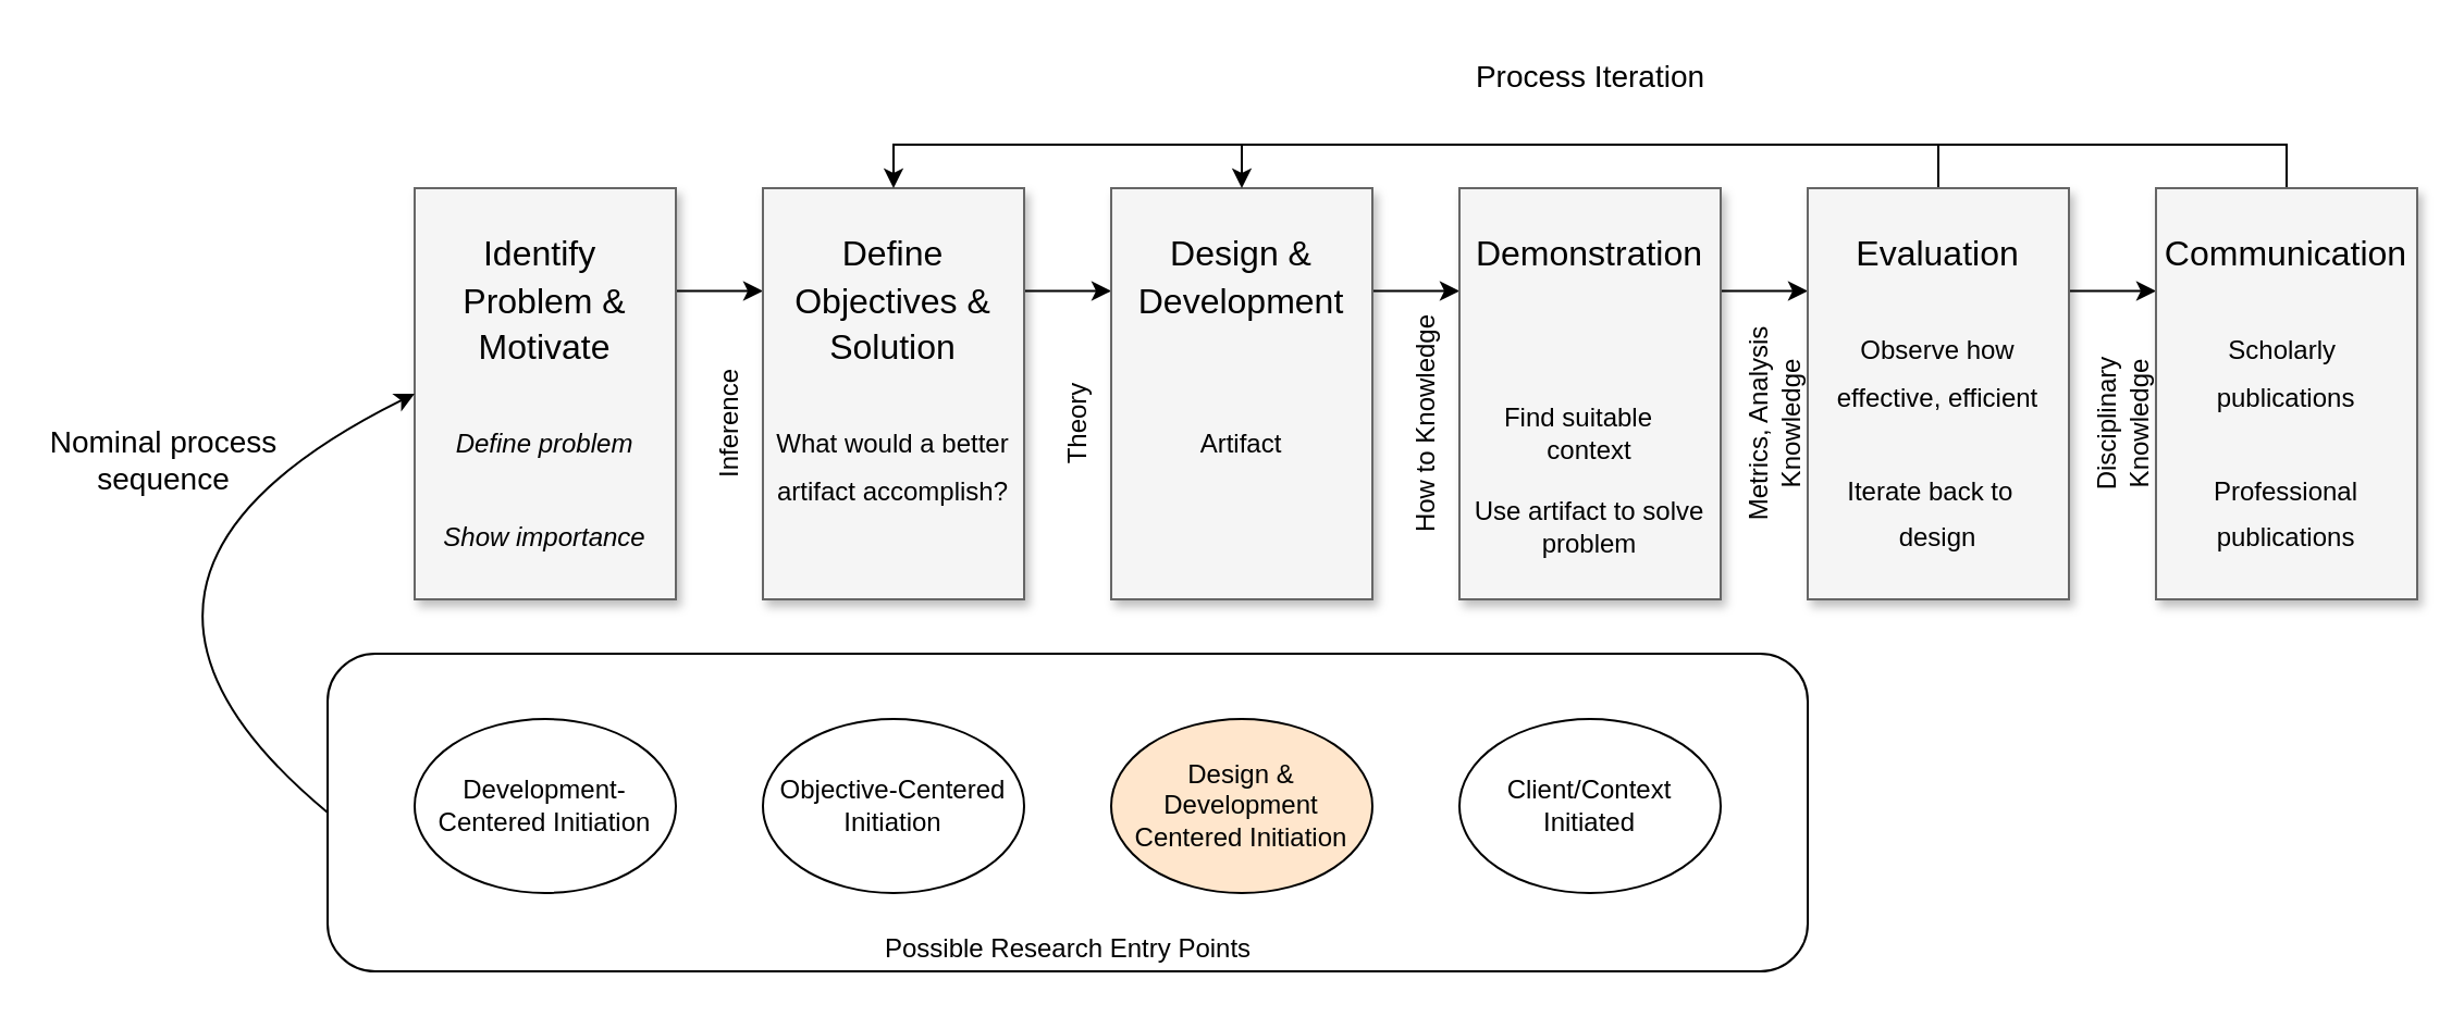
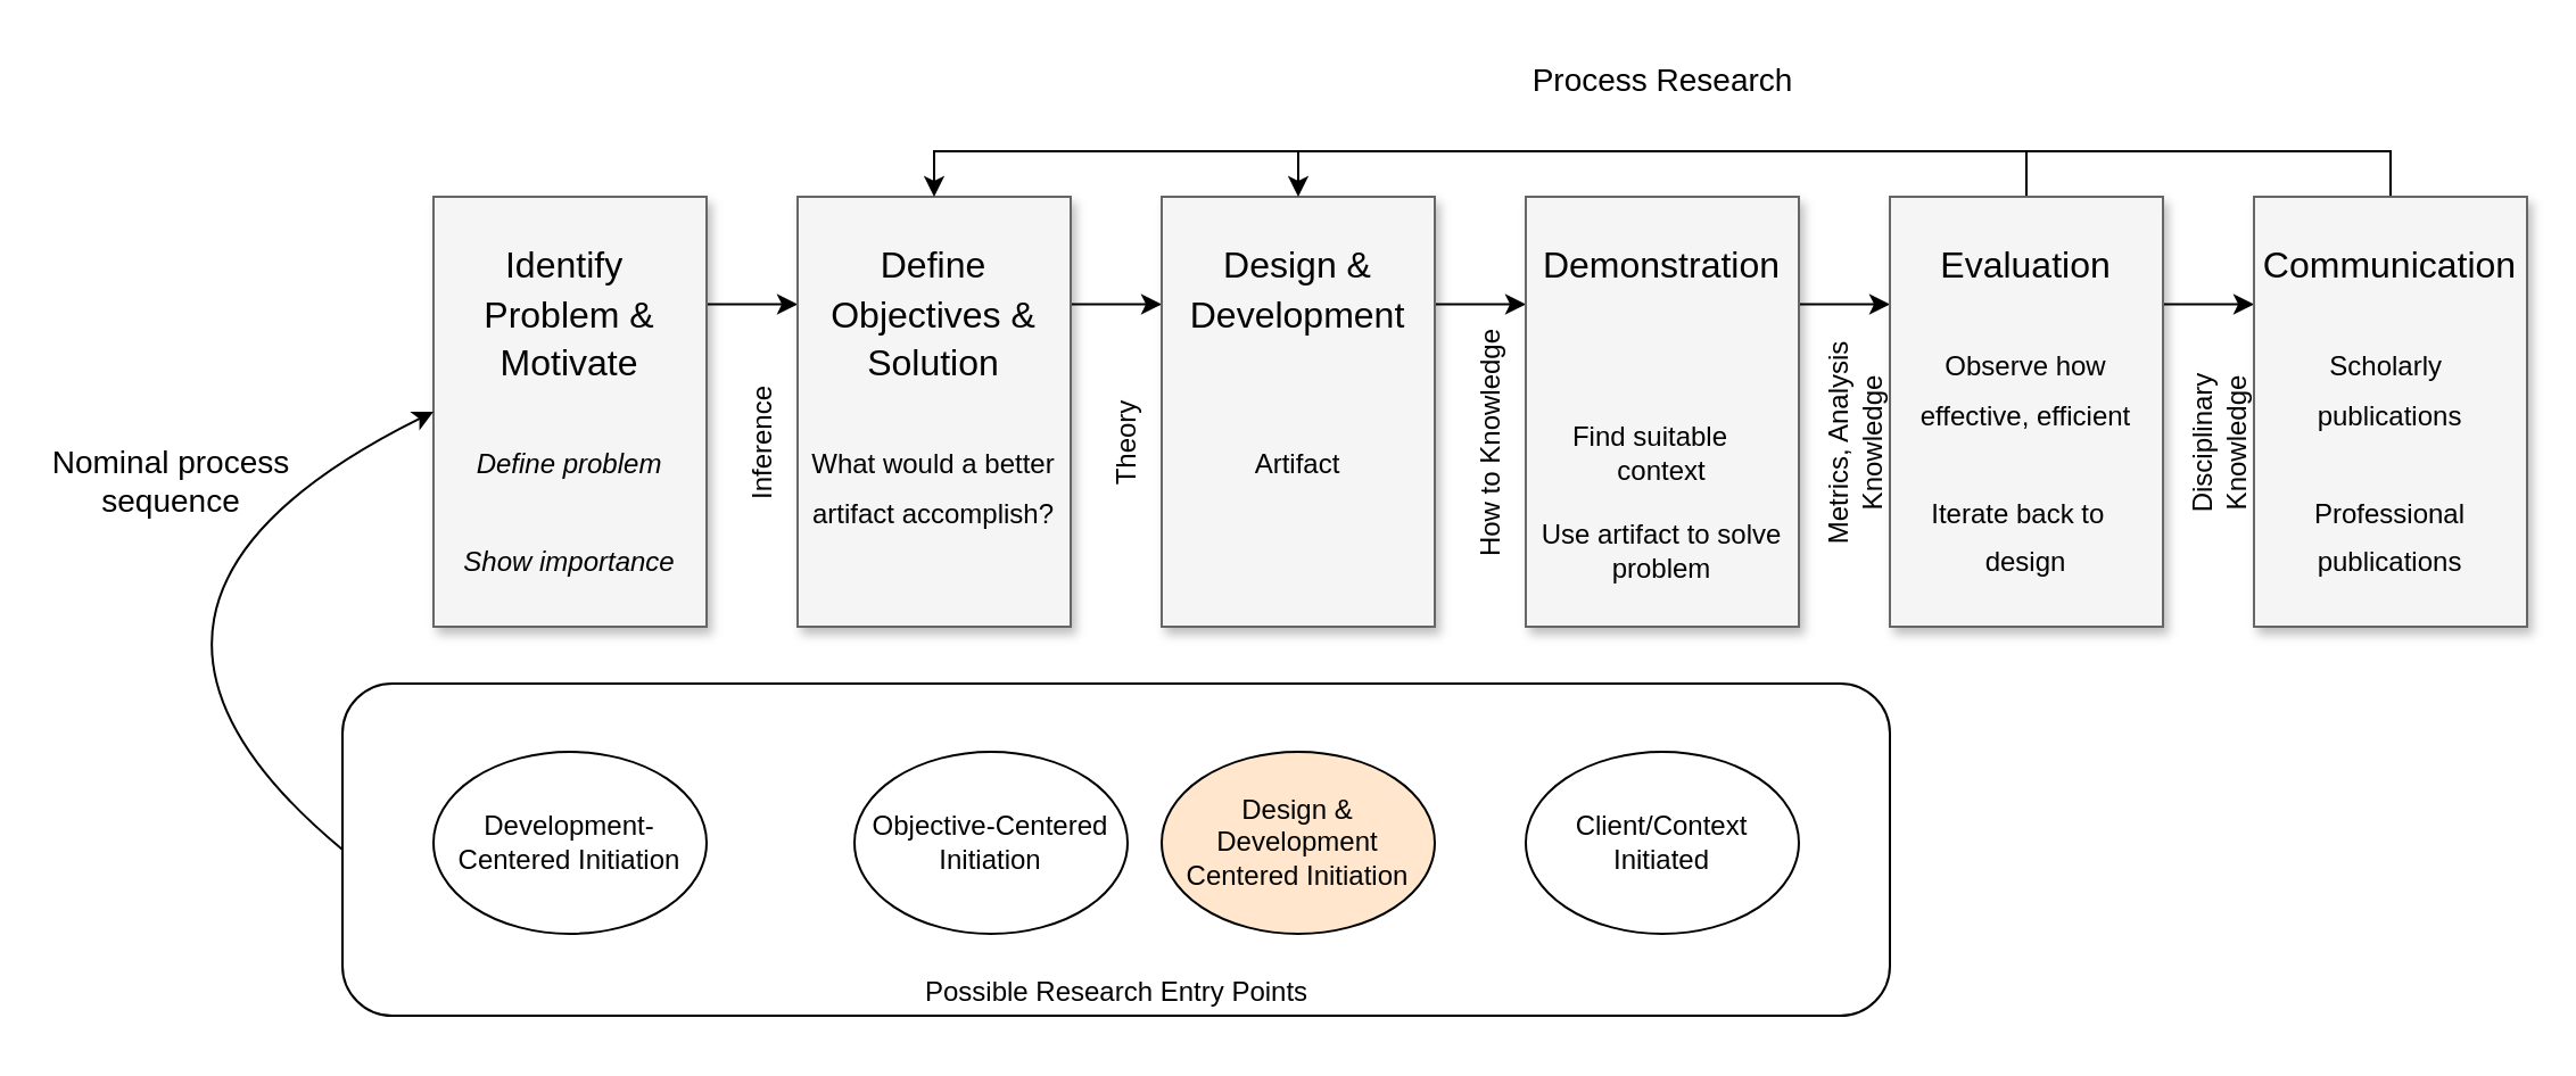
  <mxCell id="0" style=";html=1;" />
  <mxCell id="1" style=";html=1;" parent="0" />
  <mxCell id="2" value="" style="rounded=1;whiteSpace=wrap;html=1;" vertex="1" parent="1"><mxGeometry x="150" y="300" width="680" height="146" as="geometry" /></mxCell>
  <mxCell id="3" style="edgeStyle=orthogonalEdgeStyle;rounded=0;orthogonalLoop=1;jettySize=auto;html=1;exitX=1;exitY=0.25;exitDx=0;exitDy=0;entryX=0;entryY=0.25;entryDx=0;entryDy=0;" edge="1" parent="1" source="4" target="6"><mxGeometry relative="1" as="geometry" /></mxCell>
  <mxCell id="4" value="&lt;font style=&quot;font-size: 16px;&quot;&gt;Identify&amp;nbsp; Problem &amp;amp; Motivate&lt;/font&gt;&lt;font style=&quot;font-size: 12px;&quot;&gt;&lt;br&gt;&lt;br&gt;&lt;i&gt;Define problem&lt;br&gt;&lt;br&gt;Show importance&lt;br&gt;&lt;/i&gt;&lt;/font&gt;" style="whiteSpace=wrap;html=1;shadow=1;fontSize=18;fillColor=#f5f5f5;strokeColor=#666666;" vertex="1" parent="1"><mxGeometry x="190" y="86" width="120" height="189" as="geometry" /></mxCell>
  <mxCell id="5" style="edgeStyle=orthogonalEdgeStyle;rounded=0;orthogonalLoop=1;jettySize=auto;html=1;exitX=1;exitY=0.25;exitDx=0;exitDy=0;entryX=0;entryY=0.25;entryDx=0;entryDy=0;" edge="1" parent="1" source="6" target="8"><mxGeometry relative="1" as="geometry" /></mxCell>
  <mxCell id="6" value="&lt;font style=&quot;font-size: 16px;&quot;&gt;Define Objectives &amp;amp; Solution&lt;/font&gt;&lt;br&gt;&lt;font style=&quot;font-size: 12px;&quot;&gt;&lt;br&gt;What would a better artifact accomplish?&lt;br&gt;&lt;br&gt;&lt;/font&gt;" style="whiteSpace=wrap;html=1;shadow=1;fontSize=18;fillColor=#f5f5f5;strokeColor=#666666;" vertex="1" parent="1"><mxGeometry x="350" y="86" width="120" height="189" as="geometry" /></mxCell>
  <mxCell id="7" style="edgeStyle=orthogonalEdgeStyle;rounded=0;orthogonalLoop=1;jettySize=auto;html=1;exitX=1;exitY=0.25;exitDx=0;exitDy=0;entryX=0;entryY=0.25;entryDx=0;entryDy=0;" edge="1" parent="1" source="8" target="10"><mxGeometry relative="1" as="geometry" /></mxCell>
  <mxCell id="8" value="&lt;font style=&quot;font-size: 16px;&quot;&gt;Design &amp;amp; Development&lt;/font&gt;&lt;br&gt;&lt;font style=&quot;font-size: 12px;&quot;&gt;&lt;br&gt;&lt;br&gt;Artifact&lt;br&gt;&lt;br&gt;&lt;br&gt;&lt;/font&gt;" style="whiteSpace=wrap;html=1;shadow=1;fontSize=18;fillColor=#f5f5f5;strokeColor=#666666;" vertex="1" parent="1"><mxGeometry x="510" y="86" width="120" height="189" as="geometry" /></mxCell>
  <mxCell id="9" style="edgeStyle=orthogonalEdgeStyle;rounded=0;orthogonalLoop=1;jettySize=auto;html=1;exitX=1;exitY=0.25;exitDx=0;exitDy=0;entryX=0;entryY=0.25;entryDx=0;entryDy=0;" edge="1" parent="1" source="10" target="13"><mxGeometry relative="1" as="geometry" /></mxCell>
  <mxCell id="10" value="&lt;font style=&quot;font-size: 16px;&quot;&gt;Demonstration&lt;/font&gt;&lt;br&gt;&lt;div style=&quot;font-size: 12px;&quot;&gt;&lt;br&gt;&lt;/div&gt;&lt;div style=&quot;font-size: 12px;&quot;&gt;&lt;br&gt;&lt;/div&gt;&lt;div style=&quot;font-size: 12px;&quot;&gt;&lt;br&gt;&lt;/div&gt;&lt;div style=&quot;font-size: 12px;&quot;&gt;&lt;br&gt;&lt;/div&gt;&lt;div style=&quot;font-size: 12px;&quot;&gt;Find suitable&amp;nbsp;&amp;nbsp;&amp;nbsp; context&lt;/div&gt;&lt;div style=&quot;font-size: 12px;&quot;&gt;&lt;br&gt;&lt;/div&gt;&lt;div style=&quot;font-size: 12px;&quot;&gt;Use artifact to solve problem&lt;br&gt;&lt;/div&gt;" style="whiteSpace=wrap;html=1;shadow=1;fontSize=18;fillColor=#f5f5f5;strokeColor=#666666;" vertex="1" parent="1"><mxGeometry x="670" y="86" width="120" height="189" as="geometry" /></mxCell>
  <mxCell id="11" style="edgeStyle=orthogonalEdgeStyle;rounded=0;orthogonalLoop=1;jettySize=auto;html=1;exitX=1;exitY=0.25;exitDx=0;exitDy=0;entryX=0;entryY=0.25;entryDx=0;entryDy=0;" edge="1" parent="1" source="13" target="15"><mxGeometry relative="1" as="geometry" /></mxCell>
  <mxCell id="12" style="edgeStyle=orthogonalEdgeStyle;rounded=0;orthogonalLoop=1;jettySize=auto;html=1;exitX=0.5;exitY=0;exitDx=0;exitDy=0;entryX=0.5;entryY=0;entryDx=0;entryDy=0;" edge="1" parent="1" source="13" target="8"><mxGeometry relative="1" as="geometry" /></mxCell>
  <mxCell id="13" value="&lt;font style=&quot;font-size: 16px;&quot;&gt;Evaluation&lt;/font&gt;&lt;br&gt;&lt;font style=&quot;font-size: 12px;&quot;&gt;&lt;br&gt;Observe how effective, efficient&lt;br&gt;&lt;br&gt;Iterate back to&amp;nbsp;&amp;nbsp; design&lt;br&gt;&lt;/font&gt;" style="whiteSpace=wrap;html=1;shadow=1;fontSize=18;fillColor=#f5f5f5;strokeColor=#666666;" vertex="1" parent="1"><mxGeometry x="830" y="86" width="120" height="189" as="geometry" /></mxCell>
  <mxCell id="14" style="edgeStyle=orthogonalEdgeStyle;rounded=0;orthogonalLoop=1;jettySize=auto;html=1;exitX=0.5;exitY=0;exitDx=0;exitDy=0;entryX=0.5;entryY=0;entryDx=0;entryDy=0;" edge="1" parent="1" source="15" target="6"><mxGeometry relative="1" as="geometry" /></mxCell>
  <mxCell id="15" value="&lt;font style=&quot;font-size: 16px;&quot;&gt;Communication&lt;/font&gt;&lt;br&gt;&lt;font style=&quot;font-size: 12px;&quot;&gt;&lt;br&gt;Scholarly&amp;nbsp; publications&lt;br&gt;&lt;br&gt;Professional publications&lt;br&gt;&lt;/font&gt;" style="whiteSpace=wrap;html=1;shadow=1;fontSize=18;fillColor=#f5f5f5;strokeColor=#666666;" vertex="1" parent="1"><mxGeometry x="990" y="86" width="120" height="189" as="geometry" /></mxCell>
  <mxCell id="16" value="Development-Centered Initiation" style="ellipse;whiteSpace=wrap;html=1;" vertex="1" parent="1"><mxGeometry x="190" y="330" width="120" height="80" as="geometry" /></mxCell>
- <mxCell id="17" value="Objective-Centered&lt;br&gt;Initiation" style="ellipse;whiteSpace=wrap;html=1;" vertex="1" parent="1"><mxGeometry x="350" y="330" width="120" height="80" as="geometry" /></mxCell>
+ <mxCell id="17" value="Objective-Centered&lt;br&gt;Initiation" style="ellipse;whiteSpace=wrap;html=1;" vertex="1" parent="1"><mxGeometry x="375" y="330" width="120" height="80" as="geometry" /></mxCell>
  <mxCell id="18" value="Design &amp;amp; Development Centered Initiation" style="ellipse;whiteSpace=wrap;html=1;fillColor=#ffe6cc;" vertex="1" parent="1"><mxGeometry x="510" y="330" width="120" height="80" as="geometry" /></mxCell>
  <mxCell id="19" value="Client/Context Initiated" style="ellipse;whiteSpace=wrap;html=1;" vertex="1" parent="1"><mxGeometry x="670" y="330" width="120" height="80" as="geometry" /></mxCell>
  <mxCell id="20" value="" style="curved=1;endArrow=classic;html=1;rounded=0;exitX=0;exitY=0.5;exitDx=0;exitDy=0;entryX=0;entryY=0.5;entryDx=0;entryDy=0;" edge="1" parent="1" source="2" target="4"><mxGeometry width="50" height="50" relative="1" as="geometry"><mxPoint x="-30" y="265" as="sourcePoint" /><mxPoint x="20" y="215" as="targetPoint" /><Array as="points"><mxPoint x="20" y="265" /></Array></mxGeometry></mxCell>
  <mxCell id="21" value="&lt;font style=&quot;font-size: 14px;&quot;&gt;Nominal process sequence&lt;/font&gt;" style="text;html=1;align=center;verticalAlign=middle;whiteSpace=wrap;rounded=0;" vertex="1" parent="1"><mxGeometry x="20" y="196" width="110" height="30" as="geometry" /></mxCell>
- <mxCell id="22" value="&lt;font style=&quot;font-size: 14px;&quot;&gt;Process Iteration&lt;/font&gt;" style="text;html=1;align=center;verticalAlign=middle;resizable=0;points=[];autosize=1;strokeColor=none;fillColor=none;" vertex="1" parent="1"><mxGeometry x="665" y="20" width="130" height="30" as="geometry" /></mxCell>
+ <mxCell id="22" value="&lt;font style=&quot;font-size: 14px;&quot;&gt;Process Research&lt;/font&gt;" style="text;html=1;align=center;verticalAlign=middle;resizable=0;points=[];autosize=1;strokeColor=none;fillColor=none;" vertex="1" parent="1"><mxGeometry x="665" y="20" width="130" height="30" as="geometry" /></mxCell>
  <mxCell id="23" value="Inference" style="text;html=1;align=center;verticalAlign=middle;resizable=0;points=[];autosize=1;strokeColor=none;fillColor=none;rotation=-90;" vertex="1" parent="1"><mxGeometry x="300" y="180" width="70" height="30" as="geometry" /></mxCell>
  <mxCell id="24" value="Theory" style="text;html=1;align=center;verticalAlign=middle;resizable=0;points=[];autosize=1;strokeColor=none;fillColor=none;rotation=-90;" vertex="1" parent="1"><mxGeometry x="465" y="180" width="60" height="30" as="geometry" /></mxCell>
  <mxCell id="25" value="How to Knowledge" style="text;html=1;align=center;verticalAlign=middle;resizable=0;points=[];autosize=1;strokeColor=none;fillColor=none;rotation=-90;" vertex="1" parent="1"><mxGeometry x="595" y="180" width="120" height="30" as="geometry" /></mxCell>
  <mxCell id="26" value="Metrics, Analysis&lt;br&gt;Knowledge" style="text;html=1;align=center;verticalAlign=middle;resizable=0;points=[];autosize=1;strokeColor=none;fillColor=none;rotation=-90;" vertex="1" parent="1"><mxGeometry x="760" y="175" width="110" height="40" as="geometry" /></mxCell>
  <mxCell id="27" value="Disciplinary&lt;br&gt;Knowledge" style="text;html=1;align=center;verticalAlign=middle;resizable=0;points=[];autosize=1;strokeColor=none;fillColor=none;rotation=-90;" vertex="1" parent="1"><mxGeometry x="930" y="175" width="90" height="40" as="geometry" /></mxCell>
  <mxCell id="28" value="Possible Research Entry Points" style="text;html=1;align=center;verticalAlign=middle;resizable=0;points=[];autosize=1;strokeColor=none;fillColor=none;" vertex="1" parent="1"><mxGeometry x="395" y="421" width="190" height="30" as="geometry" /></mxCell>
